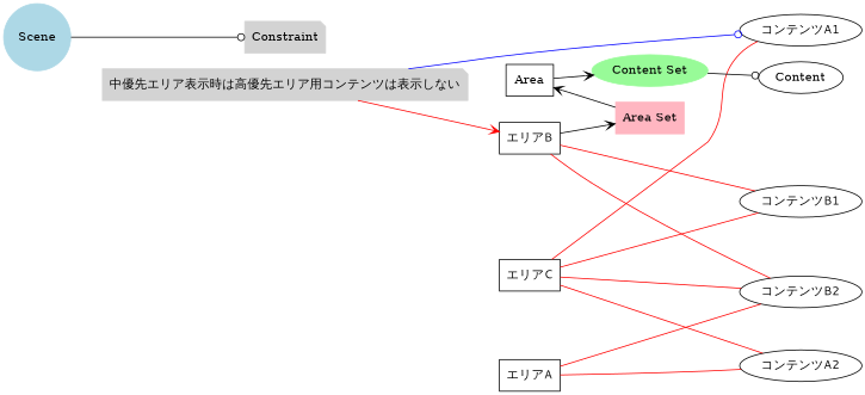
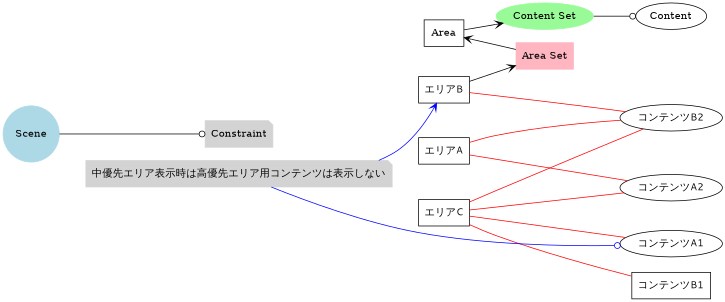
  digraph {
    clusterrank=global
    rankdir=LR
    node [shape=ellipse fontname="Meiryo UI"]
    edge [color=red dir=none]
    Area [shape=box fontname=""]
    n2 [label="エリアA" shape=box]
    n3 [label="エリアB" shape=box]
    n4 [label="エリアC" shape=box]
    Content [fontname=""]
    n6 [label="コンテンツA1"]
-   n7 [label="コンテンツB1"]
+   n7 [label="コンテンツB1" shape=box]
    n8 [label="コンテンツA2"]
    n9 [label="コンテンツB2"]
    Constraint [color=lightgrey shape=note style=filled fontname=""]
    n11 [color=lightgrey label="中優先エリア表示時は高優先エリア用コンテンツは表示しない" shape=note style=filled]
    "Area Set" [color=lightpink shape=box style=filled fontname=""]
    "Content Set" [color=palegreen style=filled fontname=""]
    Scene [color=lightblue shape=circle style=filled fontname=""]
    subgraph sub_1 {
      rank=same
      Area
      n2
      n3
      n4
    }
    subgraph sub_2 {
      rank=same
      Content
      n6
      n7
      n8
      n9
    }
    subgraph sub_3 {
      rank=same
      Constraint
      n11
    }
    subgraph sub_4 {
      rank=same
      Constraint
    }
    subgraph sub_5 {
      rank=same
      Constraint
    }
    subgraph sub_6 {
      "Area Set"
    }
    subgraph sub_7 {
      "Content Set"
    }
    subgraph sub_8 {
      rank=same
      Scene
    }
    Area -> "Content Set" [arrowhead=vee color="" dir=""]
    n2 -> n8
    n2 -> n9
-   n3 -> n7
    n3 -> n9
    n3 -> "Area Set" [arrowhead=vee color="" dir=""]
    n4 -> n6
    n4 -> n7
    n4 -> n8
    n4 -> n9
-   n11 -> n3 [arrowhead=vee dir=""]
+   n11 -> n3 [arrowhead=vee color=blue dir=""]
    n11 -> n6 [arrowhead=odot color=blue dir=""]
    "Area Set" -> Area [arrowhead=vee color="" dir=""]
    "Content Set" -> Content [arrowhead=odot color="" dir=""]
    Scene -> Constraint [arrowhead=odot color="" dir=""]
  }
